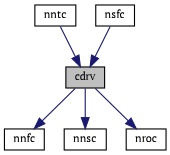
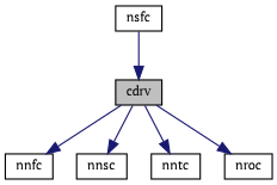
  digraph {
    fontname="PT Serif"
    rankdir=TB
    node [color=black fillcolor=white fontname="PT Serif" fontsize=10 shape=record style=filled]
    edge [color=midnightblue fontname="PT Serif" fontsize=10 labelfontname=Helvetica labelfontsize=10 style=solid]
    n1 [fillcolor=grey75 fontcolor=black height=0.2 label=cdrv width=0.4]
    n2 [height=0.2 label=nnfc width=0.4]
    n3 [height=0.2 label=nnsc width=0.4]
    n4 [height=0.2 label=nntc width=0.4]
    n5 [height=0.2 label=nroc width=0.4]
    n6 [height=0.2 label=nsfc width=0.4]
    n1 -> n2
    n1 -> n3
-   n4 -> n1
+   n1 -> n4
    n1 -> n5
    n6 -> n1
  }
